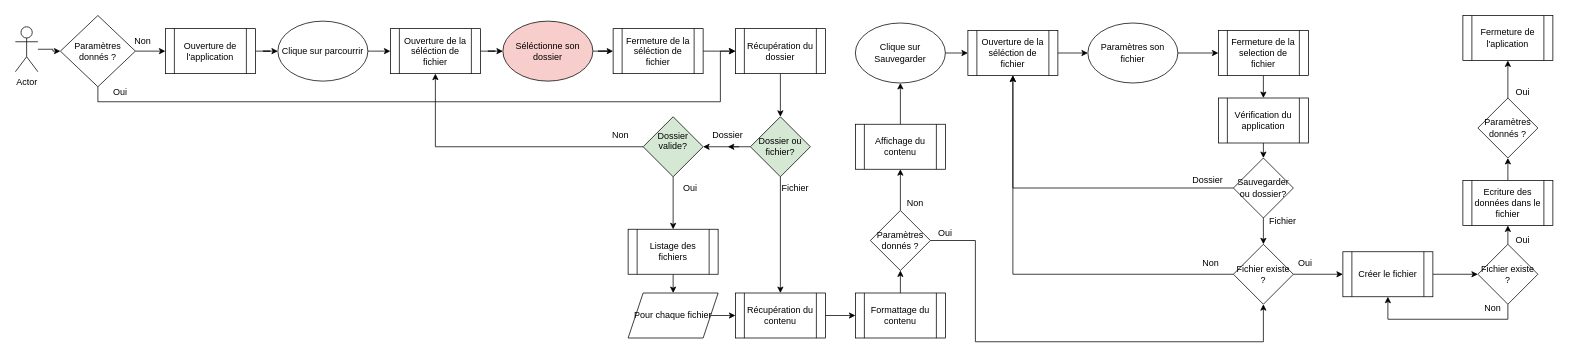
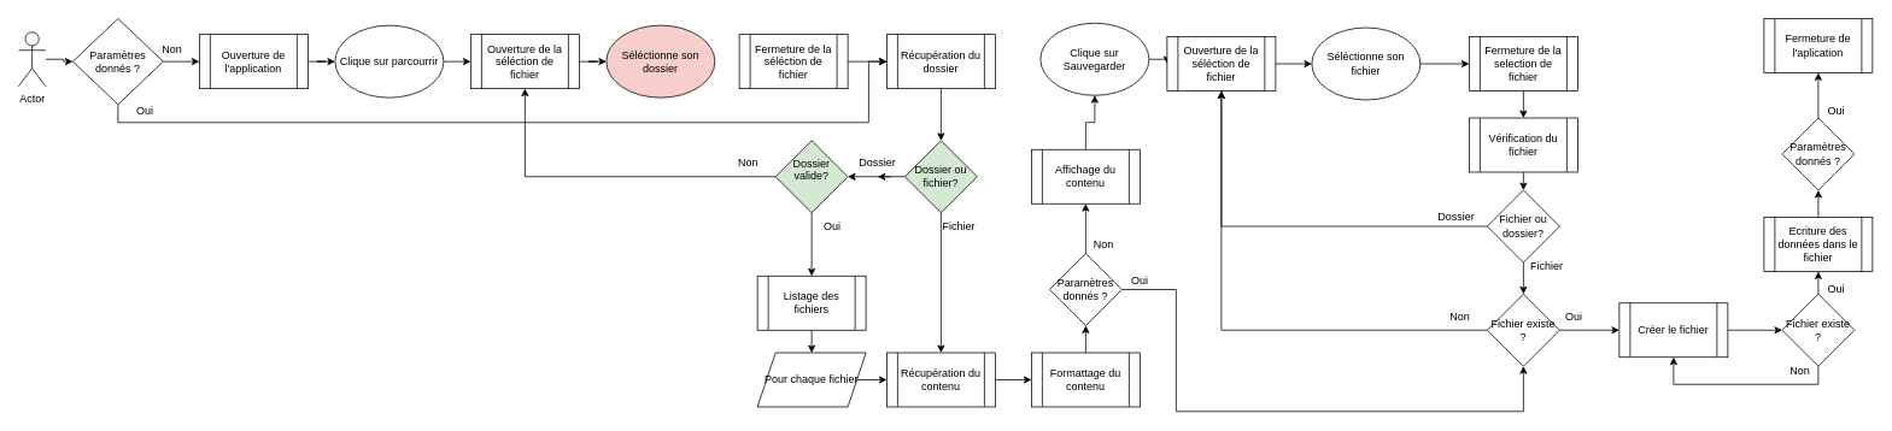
  <mxCell id="0" />
  <mxCell id="1" parent="0" />
  <mxCell id="2" style="edgeStyle=orthogonalEdgeStyle;rounded=0;orthogonalLoop=1;jettySize=auto;html=1;entryX=0;entryY=0.5;entryDx=0;entryDy=0;" edge="1" parent="1" source="3" target="6"><mxGeometry relative="1" as="geometry" /></mxCell>
  <mxCell id="3" value="Actor" style="shape=umlActor;verticalLabelPosition=bottom;verticalAlign=top;html=1;outlineConnect=0;" vertex="1" parent="1"><mxGeometry x="20" y="35" width="30" height="60" as="geometry" /></mxCell>
  <mxCell id="4" style="edgeStyle=orthogonalEdgeStyle;rounded=0;orthogonalLoop=1;jettySize=auto;html=1;exitX=1;exitY=0.5;exitDx=0;exitDy=0;entryX=0;entryY=0.5;entryDx=0;entryDy=0;" edge="1" parent="1" source="6" target="8"><mxGeometry relative="1" as="geometry" /></mxCell>
  <mxCell id="5" style="edgeStyle=orthogonalEdgeStyle;rounded=0;orthogonalLoop=1;jettySize=auto;html=1;exitX=0.5;exitY=1;exitDx=0;exitDy=0;entryX=0;entryY=0.5;entryDx=0;entryDy=0;" edge="1" parent="1" source="6" target="18"><mxGeometry relative="1" as="geometry"><Array as="points"><mxPoint x="130" y="135" /><mxPoint x="960" y="135" /><mxPoint x="960" y="68" /></Array></mxGeometry></mxCell>
  <mxCell id="6" value="Paramètres donnés ?" style="rhombus;whiteSpace=wrap;html=1;" vertex="1" parent="1"><mxGeometry x="80" y="20" width="100" height="95" as="geometry" /></mxCell>
  <mxCell id="7" style="edgeStyle=orthogonalEdgeStyle;rounded=0;orthogonalLoop=1;jettySize=auto;html=1;entryX=0;entryY=0.5;entryDx=0;entryDy=0;" edge="1" parent="1" source="8" target="10"><mxGeometry relative="1" as="geometry" /></mxCell>
  <mxCell id="8" value="Ouverture de l'application" style="shape=process;whiteSpace=wrap;html=1;backgroundOutline=1;" vertex="1" parent="1"><mxGeometry x="220" y="37.5" width="120" height="60" as="geometry" /></mxCell>
  <mxCell id="9" style="edgeStyle=orthogonalEdgeStyle;rounded=0;orthogonalLoop=1;jettySize=auto;html=1;exitX=1;exitY=0.5;exitDx=0;exitDy=0;entryX=0;entryY=0.5;entryDx=0;entryDy=0;" edge="1" parent="1" source="10" target="12"><mxGeometry relative="1" as="geometry" /></mxCell>
  <mxCell id="10" value="Clique sur parcourrir" style="ellipse;whiteSpace=wrap;html=1;" vertex="1" parent="1"><mxGeometry x="370" y="27.5" width="120" height="80" as="geometry" /></mxCell>
  <mxCell id="11" style="edgeStyle=orthogonalEdgeStyle;rounded=0;orthogonalLoop=1;jettySize=auto;html=1;exitX=1;exitY=0.5;exitDx=0;exitDy=0;" edge="1" parent="1" source="12" target="14"><mxGeometry relative="1" as="geometry" /></mxCell>
  <mxCell id="12" value="Ouverture de la séléction de fichier" style="shape=process;whiteSpace=wrap;html=1;backgroundOutline=1;" vertex="1" parent="1"><mxGeometry x="520" y="37.5" width="120" height="60" as="geometry" /></mxCell>
- <mxCell id="13" style="edgeStyle=orthogonalEdgeStyle;rounded=0;orthogonalLoop=1;jettySize=auto;html=1;exitX=1;exitY=0.5;exitDx=0;exitDy=0;" edge="1" parent="1" source="14" target="16"><mxGeometry relative="1" as="geometry" /></mxCell>
  <mxCell id="14" value="Séléctionne son dossier" style="ellipse;whiteSpace=wrap;html=1;fillColor=#f8cecc;" vertex="1" parent="1"><mxGeometry x="670" y="27.5" width="120" height="80" as="geometry" /></mxCell>
  <mxCell id="15" style="edgeStyle=orthogonalEdgeStyle;rounded=0;orthogonalLoop=1;jettySize=auto;html=1;exitX=1;exitY=0.5;exitDx=0;exitDy=0;entryX=0;entryY=0.5;entryDx=0;entryDy=0;" edge="1" parent="1" source="16" target="18"><mxGeometry relative="1" as="geometry" /></mxCell>
  <mxCell id="16" value="Fermeture de la séléction de fichier" style="shape=process;whiteSpace=wrap;html=1;backgroundOutline=1;" vertex="1" parent="1"><mxGeometry x="817" y="37.5" width="120" height="60" as="geometry" /></mxCell>
  <mxCell id="17" style="edgeStyle=orthogonalEdgeStyle;rounded=0;orthogonalLoop=1;jettySize=auto;html=1;exitX=0.5;exitY=1;exitDx=0;exitDy=0;entryX=0.5;entryY=0;entryDx=0;entryDy=0;" edge="1" parent="1" source="18" target="21"><mxGeometry relative="1" as="geometry" /></mxCell>
  <mxCell id="18" value="Récupération du dossier" style="shape=process;whiteSpace=wrap;html=1;backgroundOutline=1;" vertex="1" parent="1"><mxGeometry x="980" y="37.5" width="120" height="60" as="geometry" /></mxCell>
  <mxCell id="19" style="edgeStyle=orthogonalEdgeStyle;rounded=0;orthogonalLoop=1;jettySize=auto;html=1;exitX=0;exitY=0.5;exitDx=0;exitDy=0;entryX=1;entryY=0.5;entryDx=0;entryDy=0;" edge="1" parent="1" source="21" target="24"><mxGeometry relative="1" as="geometry" /></mxCell>
  <mxCell id="20" style="edgeStyle=orthogonalEdgeStyle;rounded=0;orthogonalLoop=1;jettySize=auto;html=1;exitX=0.5;exitY=1;exitDx=0;exitDy=0;entryX=0.5;entryY=0;entryDx=0;entryDy=0;" edge="1" parent="1" source="21" target="28"><mxGeometry relative="1" as="geometry" /></mxCell>
  <mxCell id="21" value="Dossier ou fichier?" style="rhombus;whiteSpace=wrap;html=1;fillColor=#d5e8d4;" vertex="1" parent="1"><mxGeometry x="1000" y="155" width="80" height="80" as="geometry" /></mxCell>
  <mxCell id="22" style="edgeStyle=orthogonalEdgeStyle;rounded=0;orthogonalLoop=1;jettySize=auto;html=1;exitX=0;exitY=0.5;exitDx=0;exitDy=0;entryX=0.5;entryY=1;entryDx=0;entryDy=0;" edge="1" parent="1" source="24" target="12"><mxGeometry relative="1" as="geometry"><Array as="points"><mxPoint x="580" y="195" /></Array></mxGeometry></mxCell>
  <mxCell id="23" style="edgeStyle=orthogonalEdgeStyle;rounded=0;orthogonalLoop=1;jettySize=auto;html=1;exitX=0.5;exitY=1;exitDx=0;exitDy=0;entryX=0.5;entryY=0;entryDx=0;entryDy=0;" edge="1" parent="1" source="24" target="26"><mxGeometry relative="1" as="geometry" /></mxCell>
  <mxCell id="24" value="Dossier valide?&lt;div&gt;&lt;br&gt;&lt;/div&gt;" style="rhombus;whiteSpace=wrap;html=1;fillColor=#d5e8d4;" vertex="1" parent="1"><mxGeometry x="857" y="155" width="80" height="80" as="geometry" /></mxCell>
  <mxCell id="25" style="edgeStyle=orthogonalEdgeStyle;rounded=0;orthogonalLoop=1;jettySize=auto;html=1;exitX=0.5;exitY=1;exitDx=0;exitDy=0;entryX=0.5;entryY=0;entryDx=0;entryDy=0;" edge="1" parent="1" source="26" target="30"><mxGeometry relative="1" as="geometry" /></mxCell>
  <mxCell id="26" value="Listage des fichiers" style="shape=process;whiteSpace=wrap;html=1;backgroundOutline=1;" vertex="1" parent="1"><mxGeometry x="837" y="305" width="120" height="60" as="geometry" /></mxCell>
  <mxCell id="27" style="edgeStyle=orthogonalEdgeStyle;rounded=0;orthogonalLoop=1;jettySize=auto;html=1;exitX=1;exitY=0.5;exitDx=0;exitDy=0;entryX=0;entryY=0.5;entryDx=0;entryDy=0;" edge="1" parent="1" source="28" target="32"><mxGeometry relative="1" as="geometry" /></mxCell>
  <mxCell id="28" value="Récupération du contenu" style="shape=process;whiteSpace=wrap;html=1;backgroundOutline=1;" vertex="1" parent="1"><mxGeometry x="980" y="390" width="120" height="60" as="geometry" /></mxCell>
  <mxCell id="29" style="edgeStyle=orthogonalEdgeStyle;rounded=0;orthogonalLoop=1;jettySize=auto;html=1;exitX=1;exitY=0.5;exitDx=0;exitDy=0;entryX=0;entryY=0.5;entryDx=0;entryDy=0;" edge="1" parent="1" source="30" target="28"><mxGeometry relative="1" as="geometry" /></mxCell>
  <mxCell id="30" value="Pour chaque fichier" style="shape=parallelogram;perimeter=parallelogramPerimeter;whiteSpace=wrap;html=1;fixedSize=1;" vertex="1" parent="1"><mxGeometry x="837" y="390" width="120" height="60" as="geometry" /></mxCell>
  <mxCell id="31" style="edgeStyle=orthogonalEdgeStyle;rounded=0;orthogonalLoop=1;jettySize=auto;html=1;exitX=0.5;exitY=0;exitDx=0;exitDy=0;entryX=0.5;entryY=1;entryDx=0;entryDy=0;" edge="1" parent="1" source="32" target="61"><mxGeometry relative="1" as="geometry" /></mxCell>
  <mxCell id="32" value="Formattage du contenu" style="shape=process;whiteSpace=wrap;html=1;backgroundOutline=1;" vertex="1" parent="1"><mxGeometry x="1140" y="390" width="120" height="60" as="geometry" /></mxCell>
  <mxCell id="33" style="edgeStyle=orthogonalEdgeStyle;rounded=0;orthogonalLoop=1;jettySize=auto;html=1;exitX=0.5;exitY=0;exitDx=0;exitDy=0;entryX=0.5;entryY=1;entryDx=0;entryDy=0;" edge="1" parent="1" source="34" target="36"><mxGeometry relative="1" as="geometry" /></mxCell>
  <mxCell id="34" value="Affichage du contenu" style="shape=process;whiteSpace=wrap;html=1;backgroundOutline=1;" vertex="1" parent="1"><mxGeometry x="1140" y="165" width="120" height="60" as="geometry" /></mxCell>
  <mxCell id="35" style="edgeStyle=orthogonalEdgeStyle;rounded=0;orthogonalLoop=1;jettySize=auto;html=1;exitX=1;exitY=0.5;exitDx=0;exitDy=0;entryX=0;entryY=0.5;entryDx=0;entryDy=0;" edge="1" parent="1" source="36" target="38"><mxGeometry relative="1" as="geometry" /></mxCell>
- <mxCell id="36" value="Clique sur Sauvegarder" style="ellipse;whiteSpace=wrap;html=1;" vertex="1" parent="1"><mxGeometry x="1140" y="30" width="120" height="80" as="geometry" /></mxCell>
+ <mxCell id="36" value="Clique sur Sauvegarder" style="ellipse;whiteSpace=wrap;html=1;" vertex="1" parent="1"><mxGeometry x="1150" y="25" width="120" height="80" as="geometry" /></mxCell>
  <mxCell id="37" style="edgeStyle=orthogonalEdgeStyle;rounded=0;orthogonalLoop=1;jettySize=auto;html=1;exitX=1;exitY=0.5;exitDx=0;exitDy=0;entryX=0;entryY=0.5;entryDx=0;entryDy=0;" edge="1" parent="1" source="38" target="40"><mxGeometry relative="1" as="geometry" /></mxCell>
  <mxCell id="38" value="Ouverture de la séléction de fichier" style="shape=process;whiteSpace=wrap;html=1;backgroundOutline=1;" vertex="1" parent="1"><mxGeometry x="1290" y="40" width="120" height="60" as="geometry" /></mxCell>
  <mxCell id="39" style="edgeStyle=orthogonalEdgeStyle;rounded=0;orthogonalLoop=1;jettySize=auto;html=1;exitX=1;exitY=0.5;exitDx=0;exitDy=0;entryX=0;entryY=0.5;entryDx=0;entryDy=0;" edge="1" parent="1" source="40" target="42"><mxGeometry relative="1" as="geometry" /></mxCell>
- <mxCell id="40" value="Paramètres son fichier" style="ellipse;whiteSpace=wrap;html=1;" vertex="1" parent="1"><mxGeometry x="1450" y="30" width="120" height="80" as="geometry" /></mxCell>
+ <mxCell id="40" value="Séléctionne son fichier" style="ellipse;whiteSpace=wrap;html=1;" vertex="1" parent="1"><mxGeometry x="1450" y="30" width="120" height="80" as="geometry" /></mxCell>
  <mxCell id="41" style="edgeStyle=orthogonalEdgeStyle;rounded=0;orthogonalLoop=1;jettySize=auto;html=1;exitX=0.5;exitY=1;exitDx=0;exitDy=0;entryX=0.5;entryY=0;entryDx=0;entryDy=0;" edge="1" parent="1" source="42" target="44"><mxGeometry relative="1" as="geometry" /></mxCell>
  <mxCell id="42" value="Fermeture de la selection de fichier" style="shape=process;whiteSpace=wrap;html=1;backgroundOutline=1;" vertex="1" parent="1"><mxGeometry x="1624" y="40" width="120" height="60" as="geometry" /></mxCell>
  <mxCell id="43" style="edgeStyle=orthogonalEdgeStyle;rounded=0;orthogonalLoop=1;jettySize=auto;html=1;exitX=0.5;exitY=1;exitDx=0;exitDy=0;entryX=0.5;entryY=0;entryDx=0;entryDy=0;" edge="1" parent="1" source="44" target="47"><mxGeometry relative="1" as="geometry" /></mxCell>
- <mxCell id="44" value="Vérification du application" style="shape=process;whiteSpace=wrap;html=1;backgroundOutline=1;" vertex="1" parent="1"><mxGeometry x="1624" y="130" width="120" height="60" as="geometry" /></mxCell>
+ <mxCell id="44" value="Vérification du fichier" style="shape=process;whiteSpace=wrap;html=1;backgroundOutline=1;" vertex="1" parent="1"><mxGeometry x="1624" y="130" width="120" height="60" as="geometry" /></mxCell>
  <mxCell id="45" style="edgeStyle=orthogonalEdgeStyle;rounded=0;orthogonalLoop=1;jettySize=auto;html=1;entryX=0.5;entryY=1;entryDx=0;entryDy=0;" edge="1" parent="1" source="47" target="38"><mxGeometry relative="1" as="geometry" /></mxCell>
  <mxCell id="46" style="edgeStyle=orthogonalEdgeStyle;rounded=0;orthogonalLoop=1;jettySize=auto;html=1;exitX=0.5;exitY=1;exitDx=0;exitDy=0;entryX=0.5;entryY=0;entryDx=0;entryDy=0;" edge="1" parent="1" source="47" target="50"><mxGeometry relative="1" as="geometry" /></mxCell>
- <mxCell id="47" value="Sauvegarder ou dossier?" style="rhombus;whiteSpace=wrap;html=1;" vertex="1" parent="1"><mxGeometry x="1644" y="210" width="80" height="80" as="geometry" /></mxCell>
+ <mxCell id="47" value="Fichier ou dossier?" style="rhombus;whiteSpace=wrap;html=1;" vertex="1" parent="1"><mxGeometry x="1644" y="210" width="80" height="80" as="geometry" /></mxCell>
  <mxCell id="48" style="edgeStyle=orthogonalEdgeStyle;rounded=0;orthogonalLoop=1;jettySize=auto;html=1;entryX=0.5;entryY=1;entryDx=0;entryDy=0;" edge="1" parent="1" source="50" target="38"><mxGeometry relative="1" as="geometry" /></mxCell>
  <mxCell id="49" style="edgeStyle=orthogonalEdgeStyle;rounded=0;orthogonalLoop=1;jettySize=auto;html=1;exitX=1;exitY=0.5;exitDx=0;exitDy=0;entryX=0;entryY=0.5;entryDx=0;entryDy=0;" edge="1" parent="1" source="50" target="52"><mxGeometry relative="1" as="geometry" /></mxCell>
  <mxCell id="50" value="Fichier existe ?" style="rhombus;whiteSpace=wrap;html=1;" vertex="1" parent="1"><mxGeometry x="1644" y="325" width="80" height="80" as="geometry" /></mxCell>
  <mxCell id="51" style="edgeStyle=orthogonalEdgeStyle;rounded=0;orthogonalLoop=1;jettySize=auto;html=1;exitX=1;exitY=0.5;exitDx=0;exitDy=0;entryX=0;entryY=0.5;entryDx=0;entryDy=0;" edge="1" parent="1" source="52" target="55"><mxGeometry relative="1" as="geometry" /></mxCell>
  <mxCell id="52" value="Créer le fichier" style="shape=process;whiteSpace=wrap;html=1;backgroundOutline=1;" vertex="1" parent="1"><mxGeometry x="1790" y="335" width="120" height="60" as="geometry" /></mxCell>
  <mxCell id="53" style="edgeStyle=orthogonalEdgeStyle;rounded=0;orthogonalLoop=1;jettySize=auto;html=1;exitX=0.5;exitY=0;exitDx=0;exitDy=0;entryX=0.5;entryY=1;entryDx=0;entryDy=0;" edge="1" parent="1" source="55" target="57"><mxGeometry relative="1" as="geometry" /></mxCell>
  <mxCell id="54" style="edgeStyle=orthogonalEdgeStyle;rounded=0;orthogonalLoop=1;jettySize=auto;html=1;exitX=0.5;exitY=1;exitDx=0;exitDy=0;entryX=0.5;entryY=1;entryDx=0;entryDy=0;" edge="1" parent="1" source="55" target="52"><mxGeometry relative="1" as="geometry" /></mxCell>
  <mxCell id="55" value="Fichier existe ?" style="rhombus;whiteSpace=wrap;html=1;" vertex="1" parent="1"><mxGeometry x="1970" y="325" width="80" height="80" as="geometry" /></mxCell>
  <mxCell id="56" style="edgeStyle=orthogonalEdgeStyle;rounded=0;orthogonalLoop=1;jettySize=auto;html=1;exitX=0.5;exitY=0;exitDx=0;exitDy=0;entryX=0.5;entryY=1;entryDx=0;entryDy=0;" edge="1" parent="1" source="57" target="63"><mxGeometry relative="1" as="geometry" /></mxCell>
  <mxCell id="57" value="Ecriture des données dans le fichier" style="shape=process;whiteSpace=wrap;html=1;backgroundOutline=1;" vertex="1" parent="1"><mxGeometry x="1950" y="240" width="120" height="60" as="geometry" /></mxCell>
  <mxCell id="58" value="Fermeture de l'aplication" style="shape=process;whiteSpace=wrap;html=1;backgroundOutline=1;" vertex="1" parent="1"><mxGeometry x="1950" y="20" width="120" height="60" as="geometry" /></mxCell>
  <mxCell id="59" style="edgeStyle=orthogonalEdgeStyle;rounded=0;orthogonalLoop=1;jettySize=auto;html=1;exitX=0.5;exitY=0;exitDx=0;exitDy=0;entryX=0.5;entryY=1;entryDx=0;entryDy=0;" edge="1" parent="1" source="61" target="34"><mxGeometry relative="1" as="geometry" /></mxCell>
  <mxCell id="60" style="edgeStyle=orthogonalEdgeStyle;rounded=0;orthogonalLoop=1;jettySize=auto;html=1;entryX=0.5;entryY=1;entryDx=0;entryDy=0;" edge="1" parent="1" source="61" target="50"><mxGeometry relative="1" as="geometry"><Array as="points"><mxPoint x="1300" y="320" /><mxPoint x="1300" y="455" /><mxPoint x="1684" y="455" /></Array></mxGeometry></mxCell>
  <mxCell id="61" value="Paramètres donnés ?" style="rhombus;whiteSpace=wrap;html=1;" vertex="1" parent="1"><mxGeometry x="1160" y="280" width="80" height="80" as="geometry" /></mxCell>
  <mxCell id="62" style="edgeStyle=orthogonalEdgeStyle;rounded=0;orthogonalLoop=1;jettySize=auto;html=1;exitX=0.5;exitY=0;exitDx=0;exitDy=0;entryX=0.5;entryY=1;entryDx=0;entryDy=0;" edge="1" parent="1" source="63" target="58"><mxGeometry relative="1" as="geometry" /></mxCell>
  <mxCell id="63" value="Paramètres donnés ?" style="rhombus;whiteSpace=wrap;html=1;" vertex="1" parent="1"><mxGeometry x="1970" y="130" width="80" height="80" as="geometry" /></mxCell>
  <mxCell id="64" value="Non" style="text;html=1;align=center;verticalAlign=middle;whiteSpace=wrap;rounded=0;" vertex="1" parent="1"><mxGeometry x="160" y="40" width="60" height="30" as="geometry" /></mxCell>
  <mxCell id="65" value="Non" style="text;html=1;align=center;verticalAlign=middle;whiteSpace=wrap;rounded=0;" vertex="1" parent="1"><mxGeometry x="797" y="165" width="60" height="30" as="geometry" /></mxCell>
  <mxCell id="66" value="Oui" style="text;html=1;align=center;verticalAlign=middle;whiteSpace=wrap;rounded=0;" vertex="1" parent="1"><mxGeometry x="890" y="235" width="60" height="30" as="geometry" /></mxCell>
  <mxCell id="67" value="Dossier" style="text;html=1;align=center;verticalAlign=middle;whiteSpace=wrap;rounded=0;" vertex="1" parent="1"><mxGeometry x="940" y="165" width="60" height="30" as="geometry" /></mxCell>
  <mxCell id="68" value="Fichier" style="text;html=1;align=center;verticalAlign=middle;whiteSpace=wrap;rounded=0;" vertex="1" parent="1"><mxGeometry x="1030" y="235" width="60" height="30" as="geometry" /></mxCell>
  <mxCell id="69" value="Oui" style="text;html=1;align=center;verticalAlign=middle;whiteSpace=wrap;rounded=0;" vertex="1" parent="1"><mxGeometry x="1230" y="295" width="60" height="30" as="geometry" /></mxCell>
  <mxCell id="70" value="Non" style="text;html=1;align=center;verticalAlign=middle;whiteSpace=wrap;rounded=0;" vertex="1" parent="1"><mxGeometry x="1190" y="255" width="60" height="30" as="geometry" /></mxCell>
  <mxCell id="71" value="Non" style="text;html=1;align=center;verticalAlign=middle;whiteSpace=wrap;rounded=0;" vertex="1" parent="1"><mxGeometry x="1584" y="335" width="60" height="30" as="geometry" /></mxCell>
  <mxCell id="72" value="Oui" style="text;html=1;align=center;verticalAlign=middle;whiteSpace=wrap;rounded=0;" vertex="1" parent="1"><mxGeometry x="1710" y="335" width="60" height="30" as="geometry" /></mxCell>
  <mxCell id="73" value="Dossier" style="text;html=1;align=center;verticalAlign=middle;whiteSpace=wrap;rounded=0;" vertex="1" parent="1"><mxGeometry x="1580" y="225" width="60" height="30" as="geometry" /></mxCell>
  <mxCell id="74" value="Fichier" style="text;html=1;align=center;verticalAlign=middle;whiteSpace=wrap;rounded=0;" vertex="1" parent="1"><mxGeometry x="1680" y="280" width="60" height="30" as="geometry" /></mxCell>
  <mxCell id="75" value="Oui" style="text;html=1;align=center;verticalAlign=middle;whiteSpace=wrap;rounded=0;" vertex="1" parent="1"><mxGeometry x="2000" y="305" width="60" height="30" as="geometry" /></mxCell>
  <mxCell id="76" value="Non" style="text;html=1;align=center;verticalAlign=middle;whiteSpace=wrap;rounded=0;" vertex="1" parent="1"><mxGeometry x="1960" y="395" width="60" height="30" as="geometry" /></mxCell>
  <mxCell id="77" value="Oui" style="text;html=1;align=center;verticalAlign=middle;whiteSpace=wrap;rounded=0;" vertex="1" parent="1"><mxGeometry x="130" y="107.5" width="60" height="30" as="geometry" /></mxCell>
  <mxCell id="78" style="edgeStyle=orthogonalEdgeStyle;rounded=0;orthogonalLoop=1;jettySize=auto;html=1;exitX=0.75;exitY=1;exitDx=0;exitDy=0;entryX=0.5;entryY=1;entryDx=0;entryDy=0;" edge="1" parent="1" source="67" target="67"><mxGeometry relative="1" as="geometry" /></mxCell>
  <mxCell id="79" value="Oui" style="text;html=1;align=center;verticalAlign=middle;whiteSpace=wrap;rounded=0;" vertex="1" parent="1"><mxGeometry x="2000" y="107.5" width="60" height="30" as="geometry" /></mxCell>
